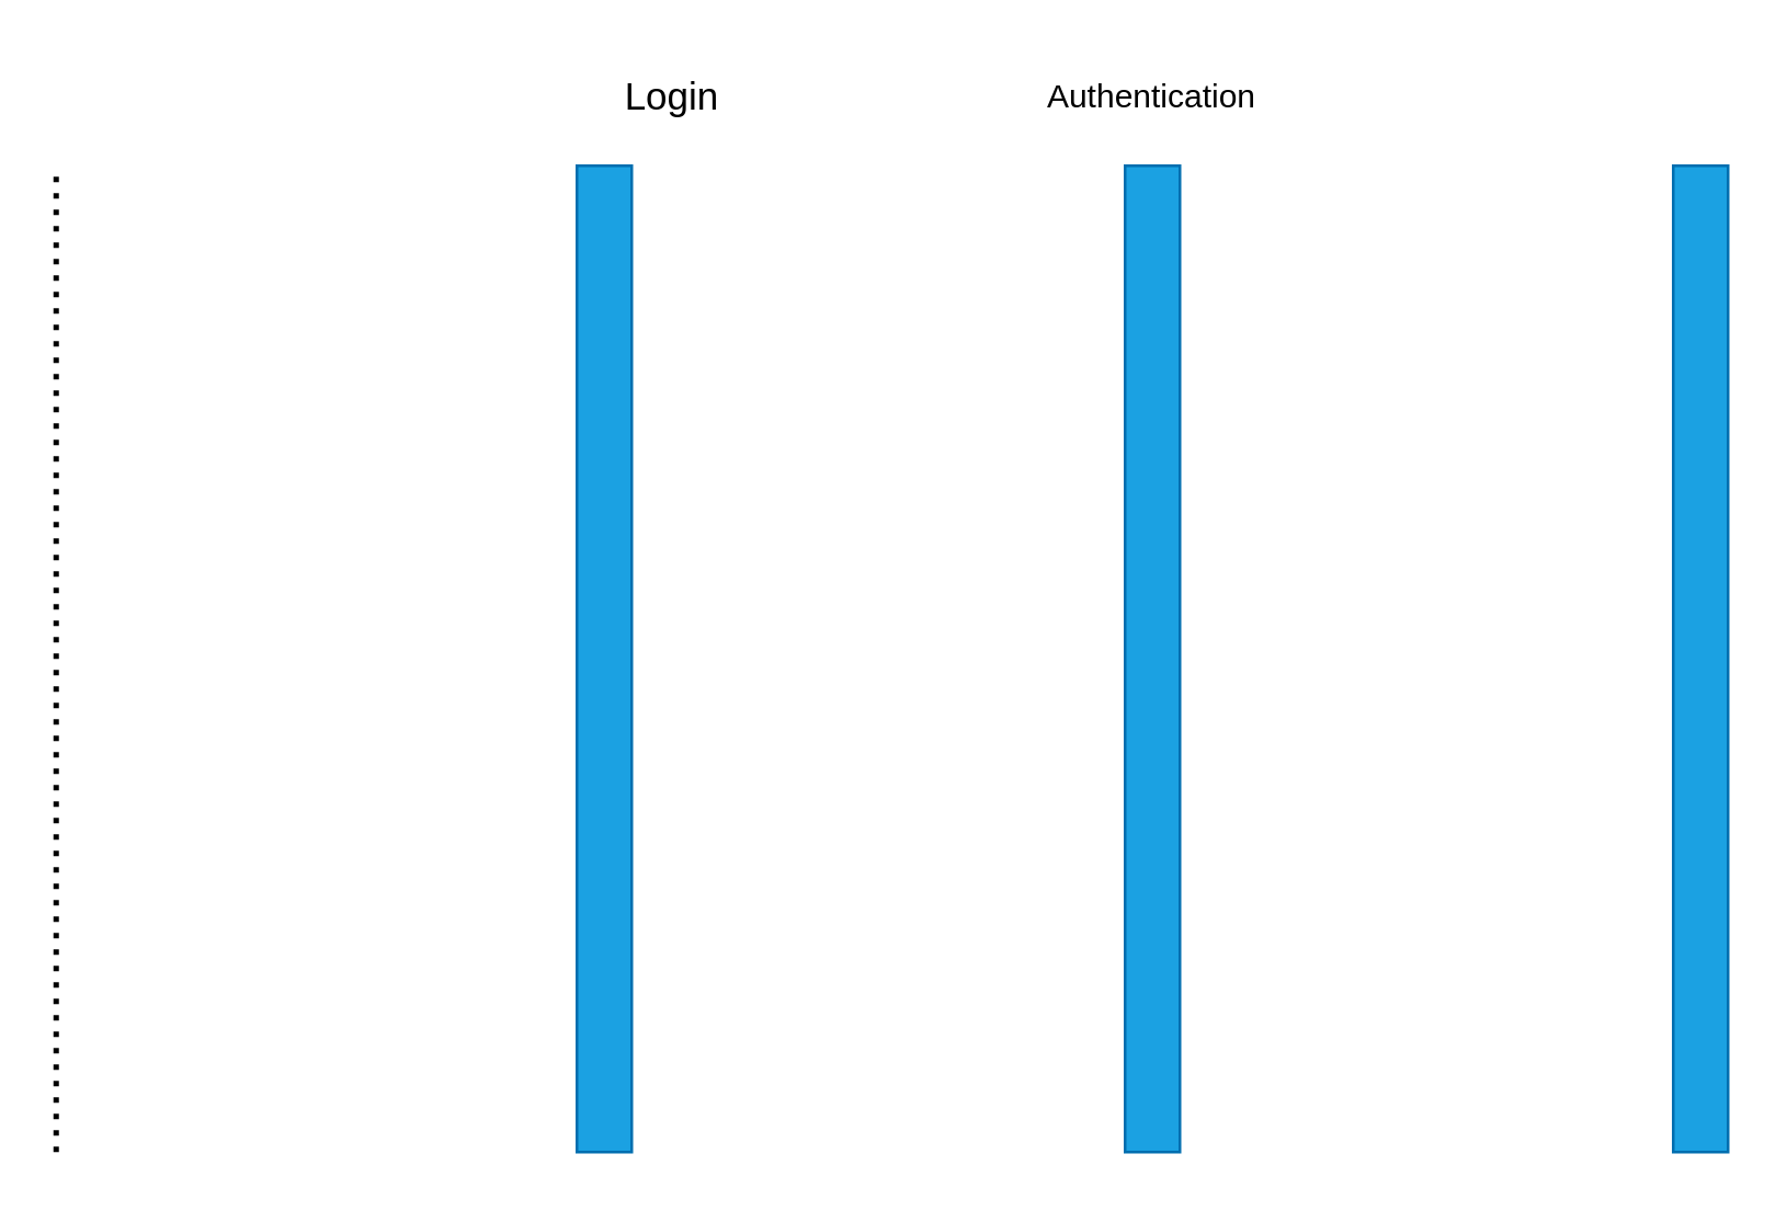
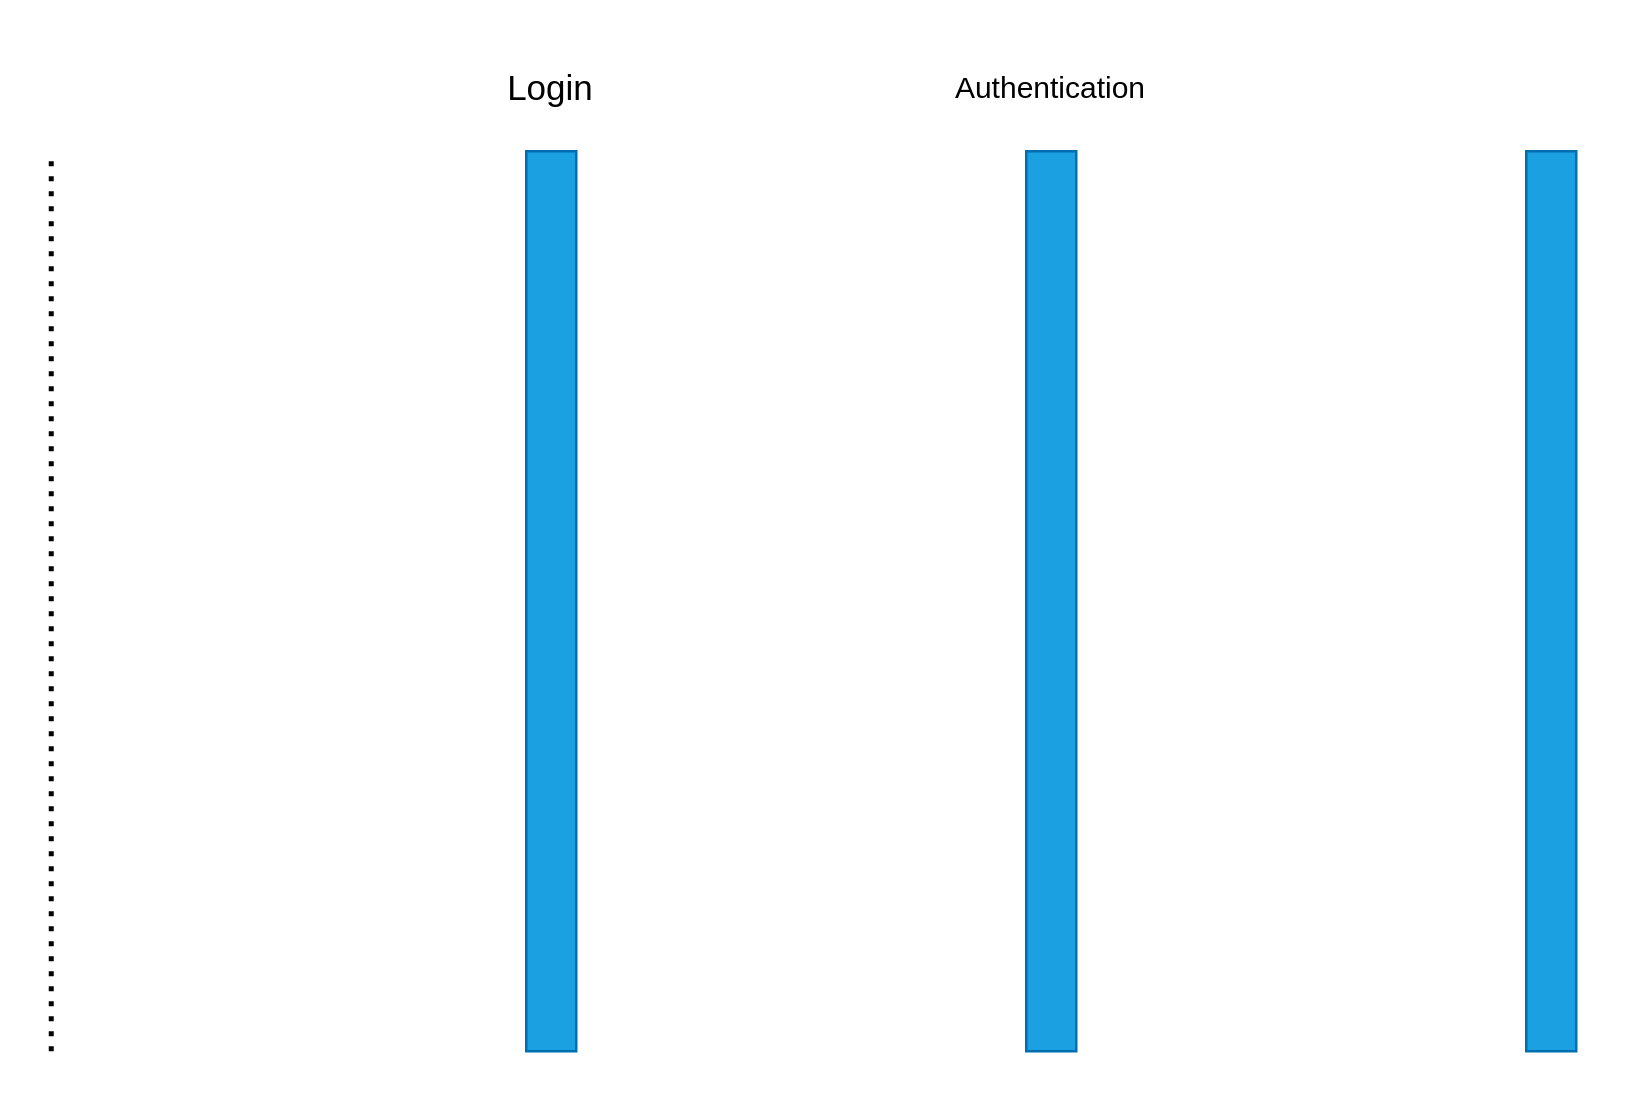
  <mxCell id="0" />
  <mxCell id="1" parent="0" />
  <mxCell id="2" value="" style="endArrow=none;dashed=1;html=1;strokeWidth=2;rounded=0;dashPattern=1 2;" edge="1" parent="1"><mxGeometry width="50" height="50" relative="1" as="geometry"><mxPoint x="20" y="420" as="sourcePoint" /><mxPoint x="20" y="60" as="targetPoint" /></mxGeometry></mxCell>
  <mxCell id="3" value="" style="endArrow=none;dashed=1;html=1;strokeWidth=2;rounded=0;dashPattern=1 2;startArrow=none;" edge="1" parent="1" source="7"><mxGeometry width="50" height="50" relative="1" as="geometry"><mxPoint x="420" y="420" as="sourcePoint" /><mxPoint x="420" y="60" as="targetPoint" /></mxGeometry></mxCell>
- <mxCell id="4" value="&lt;font style=&quot;font-size: 14px;&quot;&gt;Login&lt;/font&gt;" style="text;html=1;strokeColor=none;fillColor=none;align=center;verticalAlign=middle;whiteSpace=wrap;rounded=0;" vertex="1" parent="1"><mxGeometry x="215" y="20" width="60" height="30" as="geometry" /></mxCell>
+ <mxCell id="4" value="&lt;font style=&quot;font-size: 14px;&quot;&gt;Login&lt;/font&gt;" style="text;html=1;strokeColor=none;fillColor=none;align=center;verticalAlign=middle;whiteSpace=wrap;rounded=0;" vertex="1" parent="1"><mxGeometry x="190" y="20" width="60" height="30" as="geometry" /></mxCell>
  <mxCell id="5" value="Authentication" style="text;html=1;strokeColor=none;fillColor=none;align=center;verticalAlign=middle;whiteSpace=wrap;rounded=0;" vertex="1" parent="1"><mxGeometry x="390" y="20" width="60" height="30" as="geometry" /></mxCell>
  <mxCell id="6" value="" style="endArrow=none;dashed=1;html=1;strokeWidth=2;rounded=0;dashPattern=1 2;" edge="1" parent="1" target="7"><mxGeometry width="50" height="50" relative="1" as="geometry"><mxPoint x="420" y="420" as="sourcePoint" /><mxPoint x="420" y="60" as="targetPoint" /></mxGeometry></mxCell>
  <mxCell id="7" value="" style="rounded=0;whiteSpace=wrap;html=1;fillColor=#1ba1e2;fontColor=#ffffff;strokeColor=#006EAF;" vertex="1" parent="1"><mxGeometry x="410" y="60" width="20" height="360" as="geometry" /></mxCell>
  <mxCell id="8" value="" style="endArrow=none;dashed=1;html=1;strokeWidth=2;rounded=0;dashPattern=1 2;" edge="1" parent="1" target="9"><mxGeometry width="50" height="50" relative="1" as="geometry"><mxPoint x="620" y="410" as="sourcePoint" /><mxPoint x="620" y="50" as="targetPoint" /></mxGeometry></mxCell>
  <mxCell id="9" value="" style="rounded=0;whiteSpace=wrap;html=1;fillColor=#1ba1e2;fontColor=#ffffff;strokeColor=#006EAF;" vertex="1" parent="1"><mxGeometry x="610" y="60" width="20" height="360" as="geometry" /></mxCell>
  <mxCell id="10" value="" style="rounded=0;whiteSpace=wrap;html=1;fillColor=#1ba1e2;fontColor=#ffffff;strokeColor=#006EAF;" vertex="1" parent="1"><mxGeometry x="210" y="60" width="20" height="360" as="geometry" /></mxCell>
